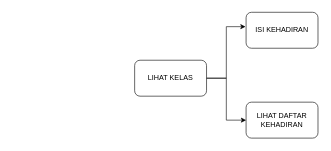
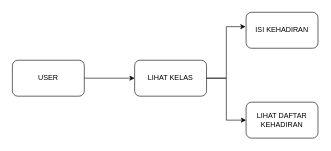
  <mxCell id="0" />
  <mxCell id="1" parent="0" />
+ <mxCell id="2" style="edgeStyle=orthogonalEdgeStyle;rounded=0;orthogonalLoop=1;jettySize=auto;html=1;exitX=1;exitY=0.5;exitDx=0;exitDy=0;" edge="1" parent="1" source="3" target="5"><mxGeometry relative="1" as="geometry" /></mxCell>
+ <mxCell id="3" value="USER" style="rounded=1;whiteSpace=wrap;html=1;" vertex="1" parent="1"><mxGeometry x="20" y="100" width="120" height="60" as="geometry" /></mxCell>
  <mxCell id="4" style="edgeStyle=orthogonalEdgeStyle;rounded=0;orthogonalLoop=1;jettySize=auto;html=1;entryX=0;entryY=0.5;entryDx=0;entryDy=0;" edge="1" parent="1" source="5" target="8"><mxGeometry relative="1" as="geometry" /></mxCell>
  <mxCell id="5" value="LIHAT KELAS" style="rounded=1;whiteSpace=wrap;html=1;" vertex="1" parent="1"><mxGeometry x="224" y="100" width="120" height="60" as="geometry" /></mxCell>
  <mxCell id="6" value="ISI KEHADIRAN" style="rounded=1;whiteSpace=wrap;html=1;" vertex="1" parent="1"><mxGeometry x="410" y="20" width="120" height="60" as="geometry" /></mxCell>
  <mxCell id="7" style="edgeStyle=orthogonalEdgeStyle;rounded=0;orthogonalLoop=1;jettySize=auto;html=1;exitX=1;exitY=0.5;exitDx=0;exitDy=0;entryX=-0.008;entryY=0.4;entryDx=0;entryDy=0;entryPerimeter=0;" edge="1" parent="1" source="5" target="6"><mxGeometry relative="1" as="geometry" /></mxCell>
  <mxCell id="8" value="LIHAT DAFTAR KEHADIRAN" style="rounded=1;whiteSpace=wrap;html=1;" vertex="1" parent="1"><mxGeometry x="410" y="170" width="120" height="60" as="geometry" /></mxCell>
